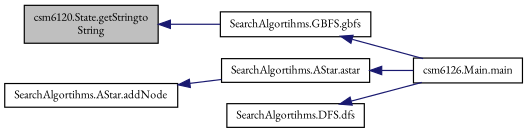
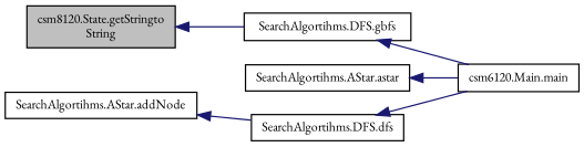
  digraph {
    fontname="EB Garamond"
    rankdir=LR
    node [color=black fillcolor=white fontname="EB Garamond" fontsize=10 shape=record style=filled]
    edge [color=midnightblue dir=back fontname="EB Garamond" fontsize=10 labelfontname=Helvetica labelfontsize=10 style=solid]
-   n1 [fillcolor=grey75 fontcolor=black height=0.2 label="csm6120.State.getStringto\lString" width=0.4]
-   n2 [height=0.2 label="SearchAlgortihms.GBFS.gbfs" width=0.4]
+   n1 [fillcolor=grey75 fontcolor=black height=0.2 label="csm8120.State.getStringto\lString" width=0.4]
+   n2 [height=0.2 label="SearchAlgortihms.DFS.gbfs" width=0.4]
    n3 [height=0.2 label="SearchAlgortihms.AStar.addNode" width=0.4]
    n4 [height=0.2 label="SearchAlgortihms.AStar.astar" width=0.4]
    n5 [height=0.2 label="SearchAlgortihms.DFS.dfs" width=0.4]
-   n6 [height=0.2 label="csm6126.Main.main" width=0.4]
+   n6 [height=0.2 label="csm6120.Main.main" width=0.4]
    n1 -> n2
    n2 -> n6
-   n3 -> n4
+   n3 -> n5
    n4 -> n6
    n5 -> n6
  }
